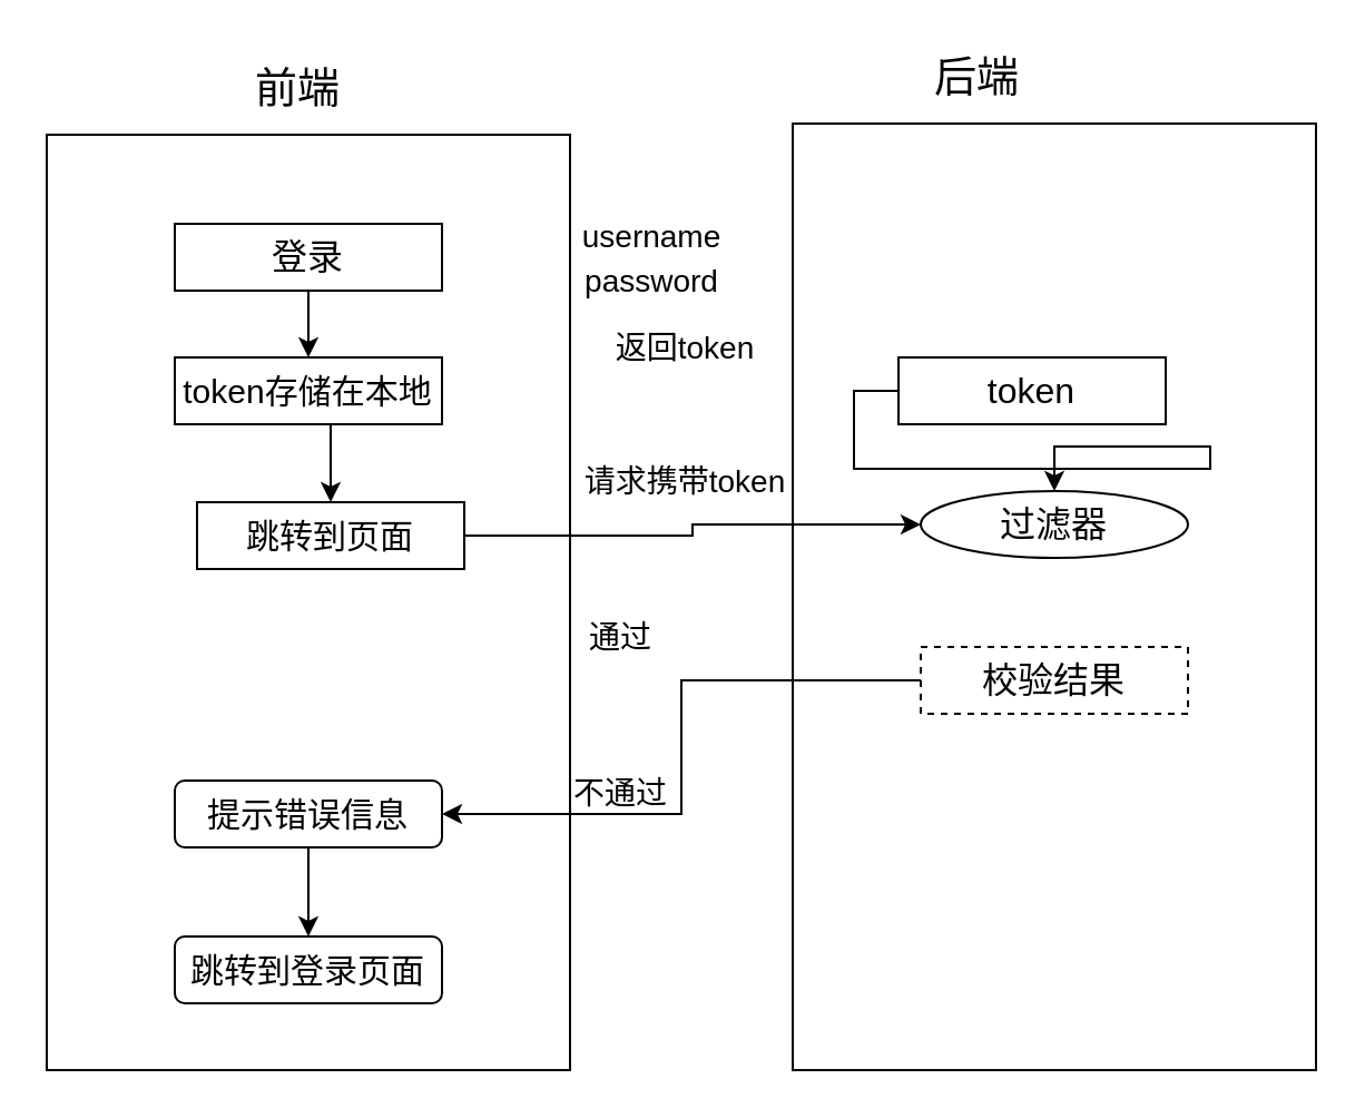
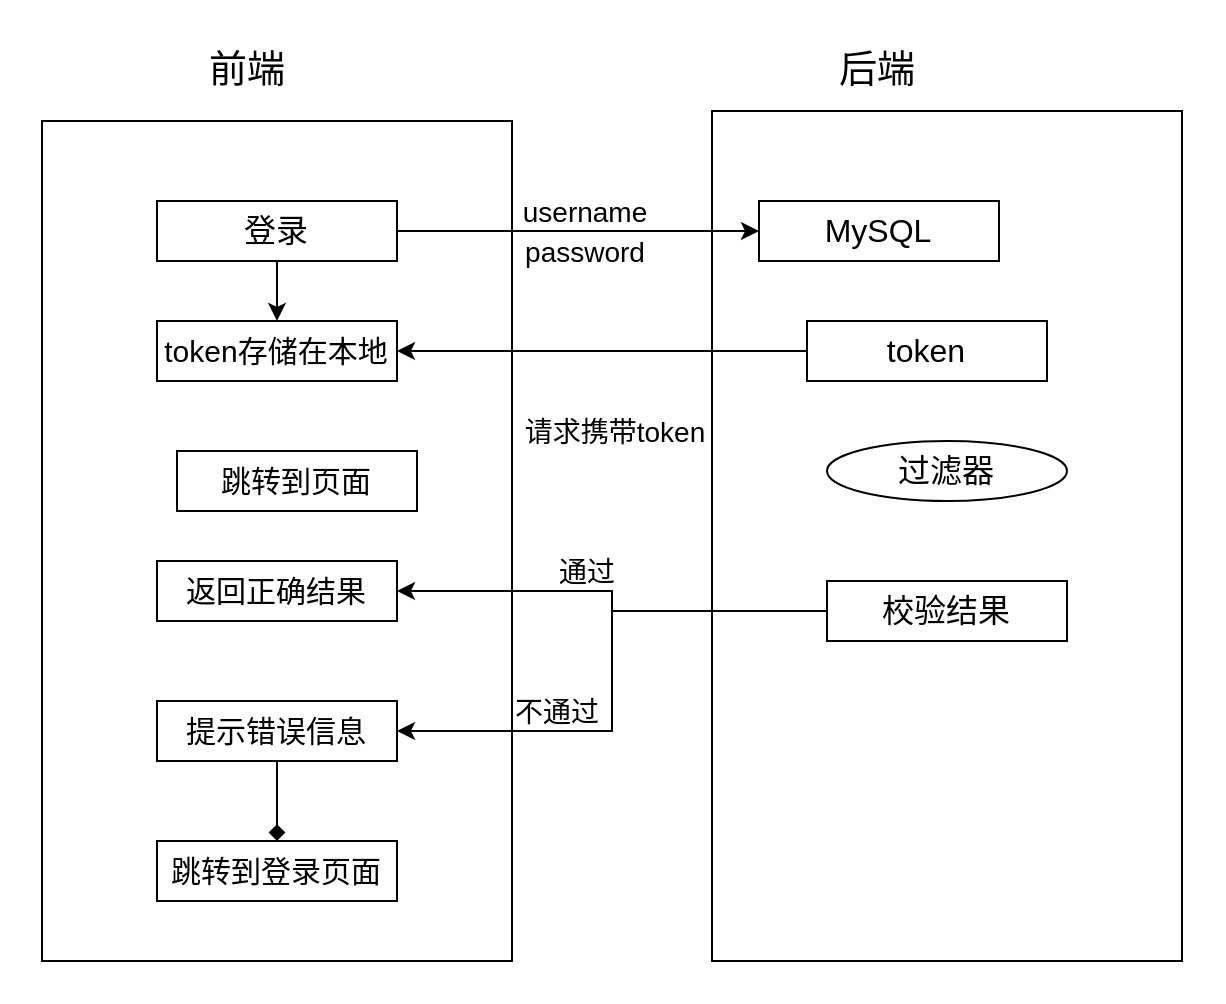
  <mxCell id="0" />
  <mxCell id="1" parent="0" />
  <mxCell id="2" value="" style="rounded=0;whiteSpace=wrap;html=1;fillColor=none;" vertex="1" parent="1"><mxGeometry x="20.5" y="60" width="235" height="420" as="geometry" /></mxCell>
+ <mxCell id="3" style="edgeStyle=orthogonalEdgeStyle;rounded=0;orthogonalLoop=1;jettySize=auto;html=1;exitX=1;exitY=0.5;exitDx=0;exitDy=0;fontSize=19;" edge="1" parent="1" source="5" target="15"><mxGeometry relative="1" as="geometry" /></mxCell>
  <mxCell id="4" style="edgeStyle=orthogonalEdgeStyle;rounded=0;orthogonalLoop=1;jettySize=auto;html=1;exitX=0.5;exitY=1;exitDx=0;exitDy=0;entryX=0.5;entryY=0;entryDx=0;entryDy=0;fontSize=19;" edge="1" parent="1" source="5" target="7"><mxGeometry relative="1" as="geometry" /></mxCell>
  <mxCell id="5" value="登录" style="rounded=0;whiteSpace=wrap;html=1;fontSize=16;" vertex="1" parent="1"><mxGeometry x="78" y="100" width="120" height="30" as="geometry" /></mxCell>
- <mxCell id="6" style="edgeStyle=orthogonalEdgeStyle;rounded=0;orthogonalLoop=1;jettySize=auto;html=1;exitX=0.5;exitY=1;exitDx=0;exitDy=0;entryX=0.5;entryY=0;entryDx=0;entryDy=0;fontSize=19;" edge="1" parent="1" source="7" target="9"><mxGeometry relative="1" as="geometry" /></mxCell>
  <mxCell id="7" value="token存储在本地" style="rounded=0;whiteSpace=wrap;html=1;fontSize=15;" vertex="1" parent="1"><mxGeometry x="78" y="160" width="120" height="30" as="geometry" /></mxCell>
- <mxCell id="8" style="edgeStyle=orthogonalEdgeStyle;rounded=0;orthogonalLoop=1;jettySize=auto;html=1;exitX=1;exitY=0.5;exitDx=0;exitDy=0;entryX=0;entryY=0.5;entryDx=0;entryDy=0;fontSize=19;" edge="1" parent="1" source="9" target="18"><mxGeometry relative="1" as="geometry" /></mxCell>
  <mxCell id="9" value="跳转到页面" style="rounded=0;whiteSpace=wrap;html=1;fontSize=15;" vertex="1" parent="1"><mxGeometry x="88" y="225" width="120" height="30" as="geometry" /></mxCell>
- <mxCell id="11" style="edgeStyle=orthogonalEdgeStyle;rounded=0;orthogonalLoop=1;jettySize=auto;html=1;exitX=0.5;exitY=1;exitDx=0;exitDy=0;entryX=0.5;entryY=0;entryDx=0;entryDy=0;fontSize=19;" edge="1" parent="1" source="12" target="13"><mxGeometry relative="1" as="geometry" /></mxCell>
- <mxCell id="12" value="提示错误信息" style="whiteSpace=wrap;html=1;fontSize=15;rounded=1;" vertex="1" parent="1"><mxGeometry x="78" y="350" width="120" height="30" as="geometry" /></mxCell>
- <mxCell id="13" value="跳转到登录页面" style="whiteSpace=wrap;html=1;fontSize=15;rounded=1;" vertex="1" parent="1"><mxGeometry x="78" y="420" width="120" height="30" as="geometry" /></mxCell>
+ <mxCell id="10" value="返回正确结果" style="rounded=0;whiteSpace=wrap;html=1;fontSize=15;" vertex="1" parent="1"><mxGeometry x="78" y="280" width="120" height="30" as="geometry" /></mxCell>
+ <mxCell id="11" style="edgeStyle=orthogonalEdgeStyle;rounded=0;orthogonalLoop=1;jettySize=auto;html=1;exitX=0.5;exitY=1;exitDx=0;exitDy=0;entryX=0.5;entryY=0;entryDx=0;entryDy=0;fontSize=19;endArrow=diamond;" edge="1" parent="1" source="12" target="13"><mxGeometry relative="1" as="geometry" /></mxCell>
+ <mxCell id="12" value="提示错误信息" style="rounded=0;whiteSpace=wrap;html=1;fontSize=15;" vertex="1" parent="1"><mxGeometry x="78" y="350" width="120" height="30" as="geometry" /></mxCell>
+ <mxCell id="13" value="跳转到登录页面" style="rounded=0;whiteSpace=wrap;html=1;fontSize=15;" vertex="1" parent="1"><mxGeometry x="78" y="420" width="120" height="30" as="geometry" /></mxCell>
  <mxCell id="14" value="" style="rounded=0;whiteSpace=wrap;html=1;fillColor=none;" vertex="1" parent="1"><mxGeometry x="355.5" y="55" width="235" height="425" as="geometry" /></mxCell>
- <mxCell id="16" style="edgeStyle=orthogonalEdgeStyle;rounded=0;orthogonalLoop=1;jettySize=auto;html=1;exitX=0;exitY=0.5;exitDx=0;exitDy=0;fontSize=19;" edge="1" parent="1" source="17" target="18"><mxGeometry relative="1" as="geometry" /></mxCell>
+ <mxCell id="15" value="MySQL" style="rounded=0;whiteSpace=wrap;html=1;fontSize=16;" vertex="1" parent="1"><mxGeometry x="379" y="100" width="120" height="30" as="geometry" /></mxCell>
+ <mxCell id="16" style="edgeStyle=orthogonalEdgeStyle;rounded=0;orthogonalLoop=1;jettySize=auto;html=1;exitX=0;exitY=0.5;exitDx=0;exitDy=0;fontSize=19;" edge="1" parent="1" source="17" target="7"><mxGeometry relative="1" as="geometry" /></mxCell>
  <mxCell id="17" value="token" style="rounded=0;whiteSpace=wrap;html=1;fontSize=16;" vertex="1" parent="1"><mxGeometry x="403" y="160" width="120" height="30" as="geometry" /></mxCell>
  <mxCell id="18" value="过滤器" style="ellipse;whiteSpace=wrap;html=1;fontSize=16;" vertex="1" parent="1"><mxGeometry x="413" y="220" width="120" height="30" as="geometry" /></mxCell>
+ <mxCell id="19" style="edgeStyle=orthogonalEdgeStyle;rounded=0;orthogonalLoop=1;jettySize=auto;html=1;exitX=0;exitY=0.5;exitDx=0;exitDy=0;entryX=1;entryY=0.5;entryDx=0;entryDy=0;fontSize=19;" edge="1" parent="1" source="21" target="10"><mxGeometry relative="1" as="geometry" /></mxCell>
  <mxCell id="20" style="edgeStyle=orthogonalEdgeStyle;rounded=0;orthogonalLoop=1;jettySize=auto;html=1;exitX=0;exitY=0.5;exitDx=0;exitDy=0;entryX=1;entryY=0.5;entryDx=0;entryDy=0;fontSize=19;" edge="1" parent="1" source="21" target="12"><mxGeometry relative="1" as="geometry" /></mxCell>
- <mxCell id="21" value="校验结果" style="rounded=0;whiteSpace=wrap;html=1;fontSize=16;dashed=1;" vertex="1" parent="1"><mxGeometry x="413" y="290" width="120" height="30" as="geometry" /></mxCell>
- <mxCell id="22" value="&lt;font style=&quot;font-size: 19px;&quot;&gt;前端&lt;/font&gt;" style="text;html=1;align=center;verticalAlign=middle;resizable=0;points=[];autosize=1;strokeColor=none;fillColor=none;fontSize=15;" vertex="1" parent="1"><mxGeometry x="108" y="25" width="50" height="30" as="geometry" /></mxCell>
+ <mxCell id="21" value="校验结果" style="rounded=0;whiteSpace=wrap;html=1;fontSize=16;" vertex="1" parent="1"><mxGeometry x="413" y="290" width="120" height="30" as="geometry" /></mxCell>
+ <mxCell id="22" value="&lt;font style=&quot;font-size: 19px;&quot;&gt;前端&lt;/font&gt;" style="text;html=1;align=center;verticalAlign=middle;resizable=0;points=[];autosize=1;strokeColor=none;fillColor=none;fontSize=15;" vertex="1" parent="1"><mxGeometry x="98" y="20" width="50" height="30" as="geometry" /></mxCell>
  <mxCell id="23" value="&lt;font style=&quot;font-size: 19px;&quot;&gt;后端&lt;/font&gt;" style="text;html=1;align=center;verticalAlign=middle;resizable=0;points=[];autosize=1;strokeColor=none;fillColor=none;fontSize=15;" vertex="1" parent="1"><mxGeometry x="413" y="20" width="50" height="30" as="geometry" /></mxCell>
  <mxCell id="24" value="&lt;font style=&quot;font-size: 14px;&quot;&gt;username&lt;/font&gt;" style="text;html=1;align=center;verticalAlign=middle;resizable=0;points=[];autosize=1;strokeColor=none;fillColor=none;fontSize=19;" vertex="1" parent="1"><mxGeometry x="251.5" y="90" width="80" height="30" as="geometry" /></mxCell>
  <mxCell id="25" value="&lt;font style=&quot;font-size: 14px;&quot;&gt;password&lt;/font&gt;" style="text;html=1;align=center;verticalAlign=middle;resizable=0;points=[];autosize=1;strokeColor=none;fillColor=none;fontSize=19;" vertex="1" parent="1"><mxGeometry x="251.5" y="110" width="80" height="30" as="geometry" /></mxCell>
- <mxCell id="26" value="&lt;span style=&quot;font-size: 14px;&quot;&gt;返回token&lt;/span&gt;" style="text;html=1;align=center;verticalAlign=middle;resizable=0;points=[];autosize=1;strokeColor=none;fillColor=none;fontSize=19;" vertex="1" parent="1"><mxGeometry x="266.5" y="140" width="80" height="30" as="geometry" /></mxCell>
  <mxCell id="27" value="&lt;span style=&quot;font-size: 14px;&quot;&gt;请求携带token&lt;/span&gt;" style="text;html=1;align=center;verticalAlign=middle;resizable=0;points=[];autosize=1;strokeColor=none;fillColor=none;fontSize=19;" vertex="1" parent="1"><mxGeometry x="251.5" y="200" width="110" height="30" as="geometry" /></mxCell>
- <mxCell id="28" value="&lt;font style=&quot;font-size: 14px;&quot;&gt;通过&lt;/font&gt;" style="text;html=1;align=center;verticalAlign=middle;resizable=0;points=[];autosize=1;strokeColor=none;fillColor=none;fontSize=19;" vertex="1" parent="1"><mxGeometry x="258" y="270" width="40" height="30" as="geometry" /></mxCell>
+ <mxCell id="28" value="&lt;font style=&quot;font-size: 14px;&quot;&gt;通过&lt;/font&gt;" style="text;html=1;align=center;verticalAlign=middle;resizable=0;points=[];autosize=1;strokeColor=none;fillColor=none;fontSize=19;" vertex="1" parent="1"><mxGeometry x="273" y="270" width="40" height="30" as="geometry" /></mxCell>
  <mxCell id="29" value="&lt;font style=&quot;font-size: 14px;&quot;&gt;不通过&lt;/font&gt;" style="text;html=1;align=center;verticalAlign=middle;resizable=0;points=[];autosize=1;strokeColor=none;fillColor=none;fontSize=19;" vertex="1" parent="1"><mxGeometry x="248" y="340" width="60" height="30" as="geometry" /></mxCell>
